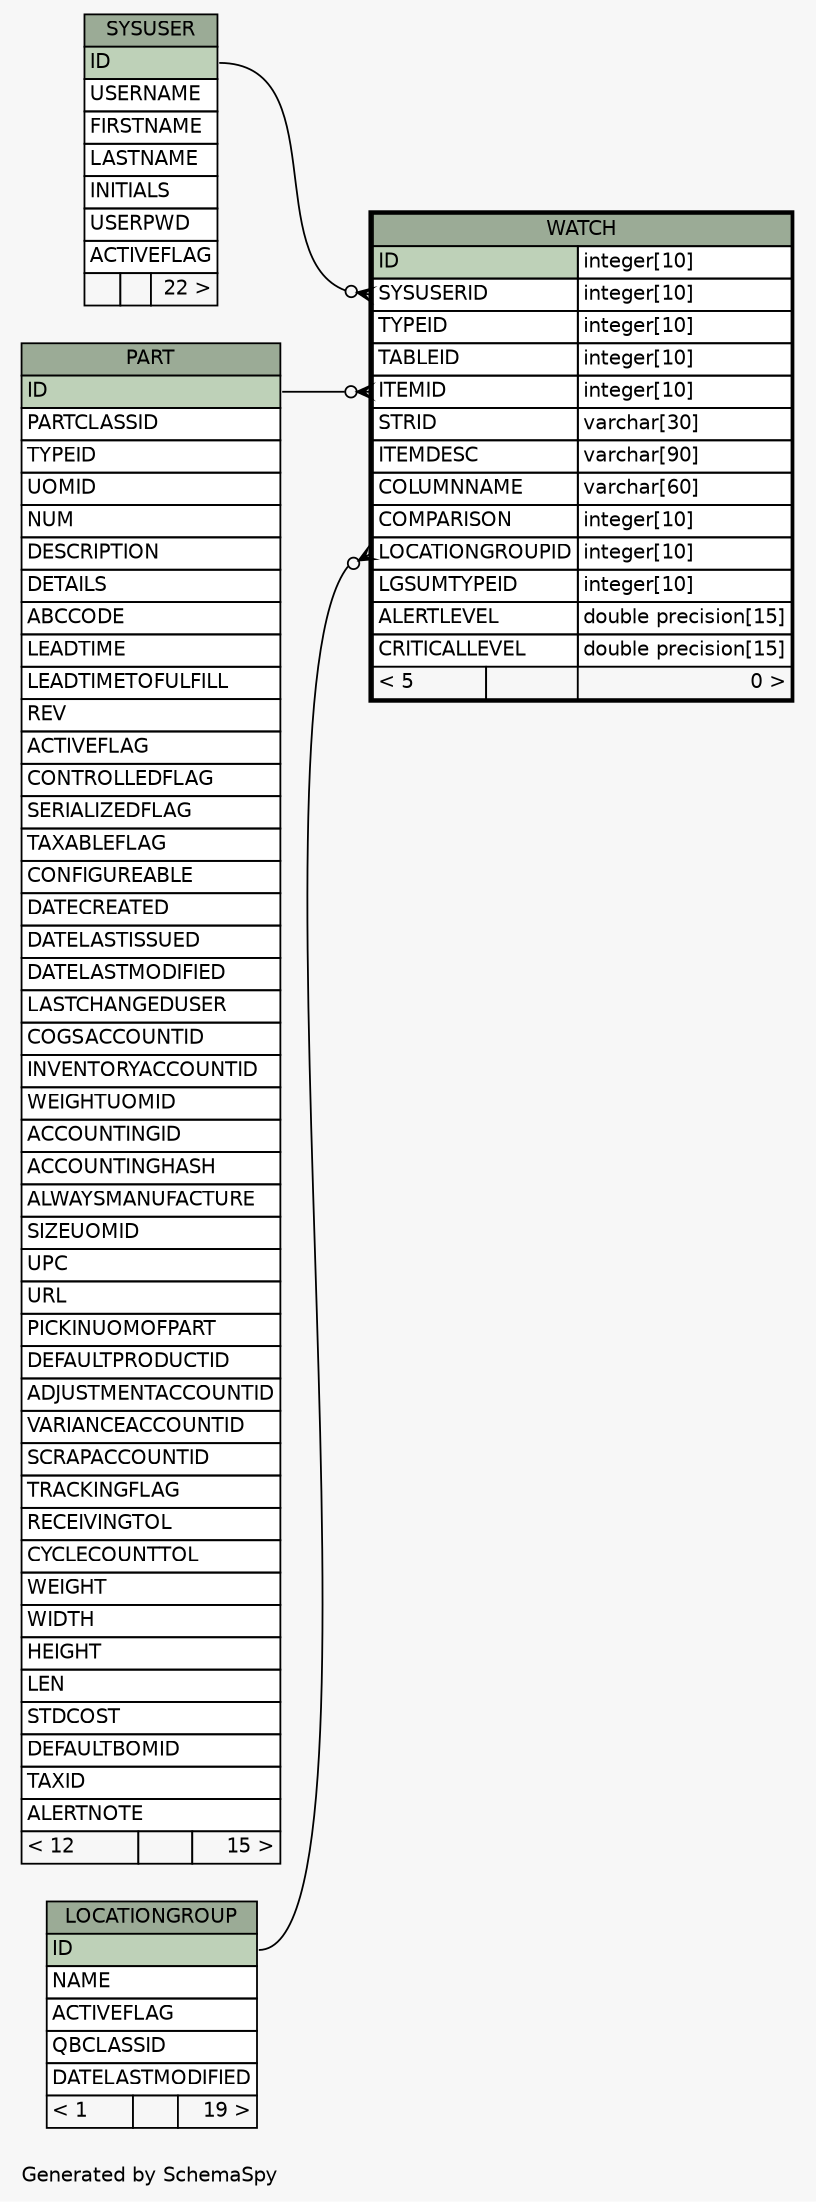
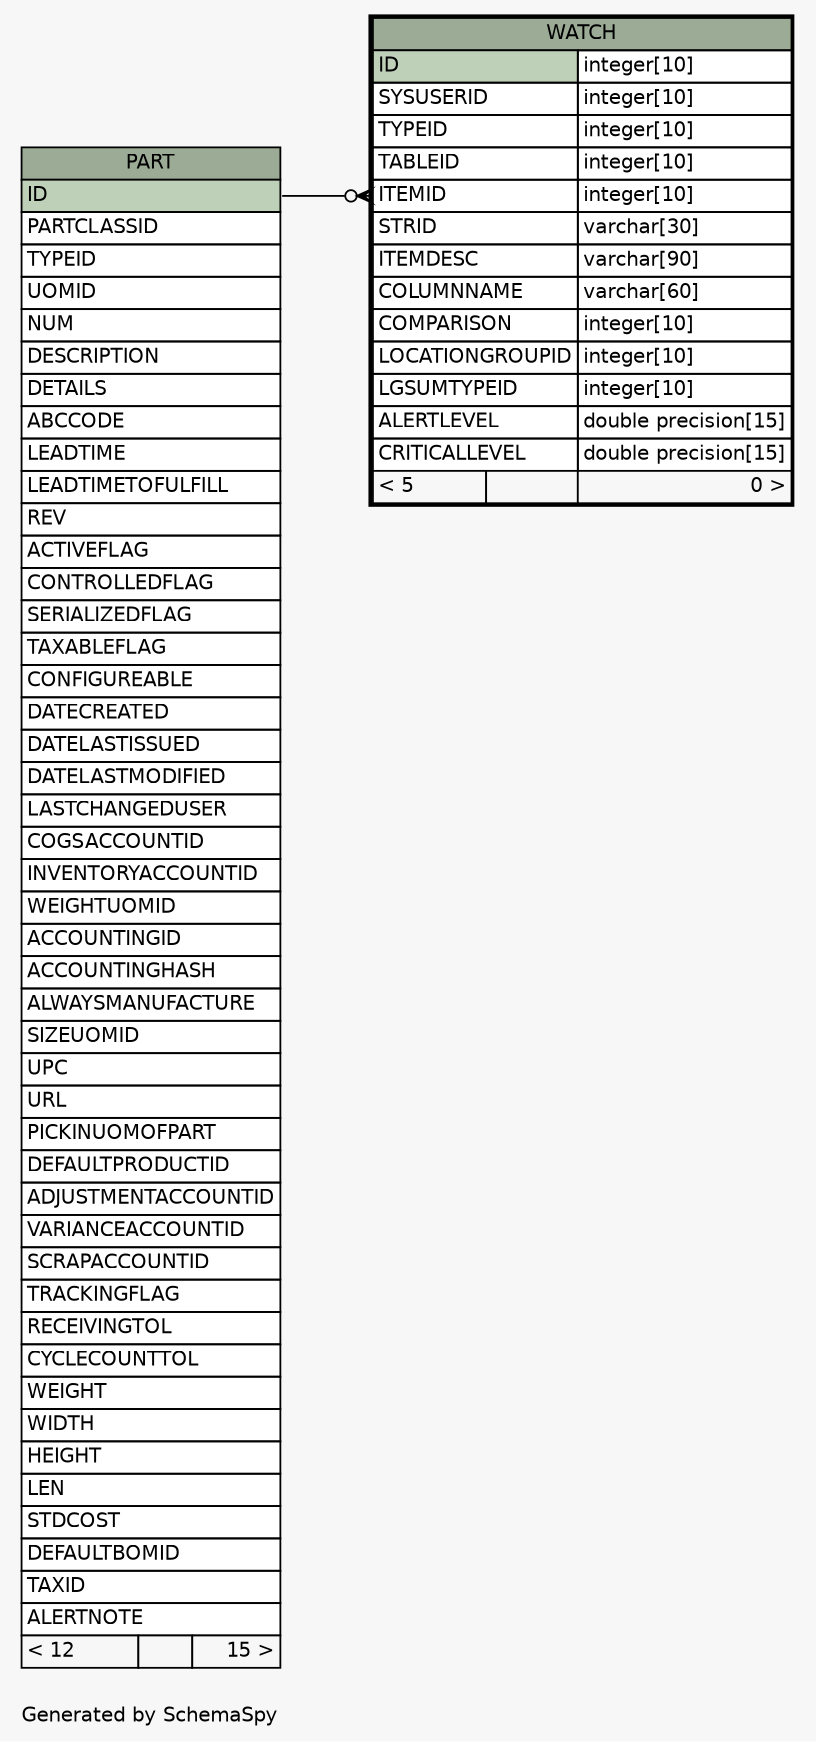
  digraph {
    bgcolor="#f7f7f7"
    fontname=Helvetica
    fontsize=11
    label="\nGenerated by SchemaSpy"
    labeljust=l
    nodesep=0.18
    rankdir=RL
    ranksep=0.46
    node [fontname=Helvetica fontsize=11 shape=plaintext]
    edge [arrowhead=none arrowsize=0.8 arrowtail=crowodot dir=back headport="ID:e"]
    n1 [label=<     <TABLE BORDER="2" CELLBORDER="1" CELLSPACING="0" BGCOLOR="#ffffff">       <TR><TD COLSPAN="3" BGCOLOR="#9bab96" ALIGN="CENTER">WATCH</TD></TR>       <TR><TD PORT="ID" COLSPAN="2" BGCOLOR="#bed1b8" ALIGN="LEFT">ID</TD><TD PORT="ID.type" ALIGN="LEFT">integer[10]</TD></TR>       <TR><TD PORT="SYSUSERID" COLSPAN="2" ALIGN="LEFT">SYSUSERID</TD><TD PORT="SYSUSERID.type" ALIGN="LEFT">integer[10]</TD></TR>       <TR><TD PORT="TYPEID" COLSPAN="2" ALIGN="LEFT">TYPEID</TD><TD PORT="TYPEID.type" ALIGN="LEFT">integer[10]</TD></TR>       <TR><TD PORT="TABLEID" COLSPAN="2" ALIGN="LEFT">TABLEID</TD><TD PORT="TABLEID.type" ALIGN="LEFT">integer[10]</TD></TR>       <TR><TD PORT="ITEMID" COLSPAN="2" ALIGN="LEFT">ITEMID</TD><TD PORT="ITEMID.type" ALIGN="LEFT">integer[10]</TD></TR>       <TR><TD PORT="STRID" COLSPAN="2" ALIGN="LEFT">STRID</TD><TD PORT="STRID.type" ALIGN="LEFT">varchar[30]</TD></TR>       <TR><TD PORT="ITEMDESC" COLSPAN="2" ALIGN="LEFT">ITEMDESC</TD><TD PORT="ITEMDESC.type" ALIGN="LEFT">varchar[90]</TD></TR>       <TR><TD PORT="COLUMNNAME" COLSPAN="2" ALIGN="LEFT">COLUMNNAME</TD><TD PORT="COLUMNNAME.type" ALIGN="LEFT">varchar[60]</TD></TR>       <TR><TD PORT="COMPARISON" COLSPAN="2" ALIGN="LEFT">COMPARISON</TD><TD PORT="COMPARISON.type" ALIGN="LEFT">integer[10]</TD></TR>       <TR><TD PORT="LOCATIONGROUPID" COLSPAN="2" ALIGN="LEFT">LOCATIONGROUPID</TD><TD PORT="LOCATIONGROUPID.type" ALIGN="LEFT">integer[10]</TD></TR>       <TR><TD PORT="LGSUMTYPEID" COLSPAN="2" ALIGN="LEFT">LGSUMTYPEID</TD><TD PORT="LGSUMTYPEID.type" ALIGN="LEFT">integer[10]</TD></TR>       <TR><TD PORT="ALERTLEVEL" COLSPAN="2" ALIGN="LEFT">ALERTLEVEL</TD><TD PORT="ALERTLEVEL.type" ALIGN="LEFT">double precision[15]</TD></TR>       <TR><TD PORT="CRITICALLEVEL" COLSPAN="2" ALIGN="LEFT">CRITICALLEVEL</TD><TD PORT="CRITICALLEVEL.type" ALIGN="LEFT">double precision[15]</TD></TR>       <TR><TD ALIGN="LEFT" BGCOLOR="#f7f7f7">&lt; 5</TD><TD ALIGN="RIGHT" BGCOLOR="#f7f7f7">  </TD><TD ALIGN="RIGHT" BGCOLOR="#f7f7f7">0 &gt;</TD></TR>     </TABLE>>]
    n2 [label=<     <TABLE BORDER="0" CELLBORDER="1" CELLSPACING="0" BGCOLOR="#ffffff">       <TR><TD COLSPAN="3" BGCOLOR="#9bab96" ALIGN="CENTER">PART</TD></TR>       <TR><TD PORT="ID" COLSPAN="3" BGCOLOR="#bed1b8" ALIGN="LEFT">ID</TD></TR>       <TR><TD PORT="PARTCLASSID" COLSPAN="3" ALIGN="LEFT">PARTCLASSID</TD></TR>       <TR><TD PORT="TYPEID" COLSPAN="3" ALIGN="LEFT">TYPEID</TD></TR>       <TR><TD PORT="UOMID" COLSPAN="3" ALIGN="LEFT">UOMID</TD></TR>       <TR><TD PORT="NUM" COLSPAN="3" ALIGN="LEFT">NUM</TD></TR>       <TR><TD PORT="DESCRIPTION" COLSPAN="3" ALIGN="LEFT">DESCRIPTION</TD></TR>       <TR><TD PORT="DETAILS" COLSPAN="3" ALIGN="LEFT">DETAILS</TD></TR>       <TR><TD PORT="ABCCODE" COLSPAN="3" ALIGN="LEFT">ABCCODE</TD></TR>       <TR><TD PORT="LEADTIME" COLSPAN="3" ALIGN="LEFT">LEADTIME</TD></TR>       <TR><TD PORT="LEADTIMETOFULFILL" COLSPAN="3" ALIGN="LEFT">LEADTIMETOFULFILL</TD></TR>       <TR><TD PORT="REV" COLSPAN="3" ALIGN="LEFT">REV</TD></TR>       <TR><TD PORT="ACTIVEFLAG" COLSPAN="3" ALIGN="LEFT">ACTIVEFLAG</TD></TR>       <TR><TD PORT="CONTROLLEDFLAG" COLSPAN="3" ALIGN="LEFT">CONTROLLEDFLAG</TD></TR>       <TR><TD PORT="SERIALIZEDFLAG" COLSPAN="3" ALIGN="LEFT">SERIALIZEDFLAG</TD></TR>       <TR><TD PORT="TAXABLEFLAG" COLSPAN="3" ALIGN="LEFT">TAXABLEFLAG</TD></TR>       <TR><TD PORT="CONFIGUREABLE" COLSPAN="3" ALIGN="LEFT">CONFIGUREABLE</TD></TR>       <TR><TD PORT="DATECREATED" COLSPAN="3" ALIGN="LEFT">DATECREATED</TD></TR>       <TR><TD PORT="DATELASTISSUED" COLSPAN="3" ALIGN="LEFT">DATELASTISSUED</TD></TR>       <TR><TD PORT="DATELASTMODIFIED" COLSPAN="3" ALIGN="LEFT">DATELASTMODIFIED</TD></TR>       <TR><TD PORT="LASTCHANGEDUSER" COLSPAN="3" ALIGN="LEFT">LASTCHANGEDUSER</TD></TR>       <TR><TD PORT="COGSACCOUNTID" COLSPAN="3" ALIGN="LEFT">COGSACCOUNTID</TD></TR>       <TR><TD PORT="INVENTORYACCOUNTID" COLSPAN="3" ALIGN="LEFT">INVENTORYACCOUNTID</TD></TR>       <TR><TD PORT="WEIGHTUOMID" COLSPAN="3" ALIGN="LEFT">WEIGHTUOMID</TD></TR>       <TR><TD PORT="ACCOUNTINGID" COLSPAN="3" ALIGN="LEFT">ACCOUNTINGID</TD></TR>       <TR><TD PORT="ACCOUNTINGHASH" COLSPAN="3" ALIGN="LEFT">ACCOUNTINGHASH</TD></TR>       <TR><TD PORT="ALWAYSMANUFACTURE" COLSPAN="3" ALIGN="LEFT">ALWAYSMANUFACTURE</TD></TR>       <TR><TD PORT="SIZEUOMID" COLSPAN="3" ALIGN="LEFT">SIZEUOMID</TD></TR>       <TR><TD PORT="UPC" COLSPAN="3" ALIGN="LEFT">UPC</TD></TR>       <TR><TD PORT="URL" COLSPAN="3" ALIGN="LEFT">URL</TD></TR>       <TR><TD PORT="PICKINUOMOFPART" COLSPAN="3" ALIGN="LEFT">PICKINUOMOFPART</TD></TR>       <TR><TD PORT="DEFAULTPRODUCTID" COLSPAN="3" ALIGN="LEFT">DEFAULTPRODUCTID</TD></TR>       <TR><TD PORT="ADJUSTMENTACCOUNTID" COLSPAN="3" ALIGN="LEFT">ADJUSTMENTACCOUNTID</TD></TR>       <TR><TD PORT="VARIANCEACCOUNTID" COLSPAN="3" ALIGN="LEFT">VARIANCEACCOUNTID</TD></TR>       <TR><TD PORT="SCRAPACCOUNTID" COLSPAN="3" ALIGN="LEFT">SCRAPACCOUNTID</TD></TR>       <TR><TD PORT="TRACKINGFLAG" COLSPAN="3" ALIGN="LEFT">TRACKINGFLAG</TD></TR>       <TR><TD PORT="RECEIVINGTOL" COLSPAN="3" ALIGN="LEFT">RECEIVINGTOL</TD></TR>       <TR><TD PORT="CYCLECOUNTTOL" COLSPAN="3" ALIGN="LEFT">CYCLECOUNTTOL</TD></TR>       <TR><TD PORT="WEIGHT" COLSPAN="3" ALIGN="LEFT">WEIGHT</TD></TR>       <TR><TD PORT="WIDTH" COLSPAN="3" ALIGN="LEFT">WIDTH</TD></TR>       <TR><TD PORT="HEIGHT" COLSPAN="3" ALIGN="LEFT">HEIGHT</TD></TR>       <TR><TD PORT="LEN" COLSPAN="3" ALIGN="LEFT">LEN</TD></TR>       <TR><TD PORT="STDCOST" COLSPAN="3" ALIGN="LEFT">STDCOST</TD></TR>       <TR><TD PORT="DEFAULTBOMID" COLSPAN="3" ALIGN="LEFT">DEFAULTBOMID</TD></TR>       <TR><TD PORT="TAXID" COLSPAN="3" ALIGN="LEFT">TAXID</TD></TR>       <TR><TD PORT="ALERTNOTE" COLSPAN="3" ALIGN="LEFT">ALERTNOTE</TD></TR>       <TR><TD ALIGN="LEFT" BGCOLOR="#f7f7f7">&lt; 12</TD><TD ALIGN="RIGHT" BGCOLOR="#f7f7f7">  </TD><TD ALIGN="RIGHT" BGCOLOR="#f7f7f7">15 &gt;</TD></TR>     </TABLE>>]
-   n3 [label=<     <TABLE BORDER="0" CELLBORDER="1" CELLSPACING="0" BGCOLOR="#ffffff">       <TR><TD COLSPAN="3" BGCOLOR="#9bab96" ALIGN="CENTER">LOCATIONGROUP</TD></TR>       <TR><TD PORT="ID" COLSPAN="3" BGCOLOR="#bed1b8" ALIGN="LEFT">ID</TD></TR>       <TR><TD PORT="NAME" COLSPAN="3" ALIGN="LEFT">NAME</TD></TR>       <TR><TD PORT="ACTIVEFLAG" COLSPAN="3" ALIGN="LEFT">ACTIVEFLAG</TD></TR>       <TR><TD PORT="QBCLASSID" COLSPAN="3" ALIGN="LEFT">QBCLASSID</TD></TR>       <TR><TD PORT="DATELASTMODIFIED" COLSPAN="3" ALIGN="LEFT">DATELASTMODIFIED</TD></TR>       <TR><TD ALIGN="LEFT" BGCOLOR="#f7f7f7">&lt; 1</TD><TD ALIGN="RIGHT" BGCOLOR="#f7f7f7">  </TD><TD ALIGN="RIGHT" BGCOLOR="#f7f7f7">19 &gt;</TD></TR>     </TABLE>>]
-   n4 [label=<     <TABLE BORDER="0" CELLBORDER="1" CELLSPACING="0" BGCOLOR="#ffffff">       <TR><TD COLSPAN="3" BGCOLOR="#9bab96" ALIGN="CENTER">SYSUSER</TD></TR>       <TR><TD PORT="ID" COLSPAN="3" BGCOLOR="#bed1b8" ALIGN="LEFT">ID</TD></TR>       <TR><TD PORT="USERNAME" COLSPAN="3" ALIGN="LEFT">USERNAME</TD></TR>       <TR><TD PORT="FIRSTNAME" COLSPAN="3" ALIGN="LEFT">FIRSTNAME</TD></TR>       <TR><TD PORT="LASTNAME" COLSPAN="3" ALIGN="LEFT">LASTNAME</TD></TR>       <TR><TD PORT="INITIALS" COLSPAN="3" ALIGN="LEFT">INITIALS</TD></TR>       <TR><TD PORT="USERPWD" COLSPAN="3" ALIGN="LEFT">USERPWD</TD></TR>       <TR><TD PORT="ACTIVEFLAG" COLSPAN="3" ALIGN="LEFT">ACTIVEFLAG</TD></TR>       <TR><TD ALIGN="LEFT" BGCOLOR="#f7f7f7">  </TD><TD ALIGN="RIGHT" BGCOLOR="#f7f7f7">  </TD><TD ALIGN="RIGHT" BGCOLOR="#f7f7f7">22 &gt;</TD></TR>     </TABLE>>]
    n1 -> n2 [tailport="ITEMID:w"]
-   n1 -> n3 [tailport="LOCATIONGROUPID:w"]
-   n1 -> n4 [tailport="SYSUSERID:w"]
  }
